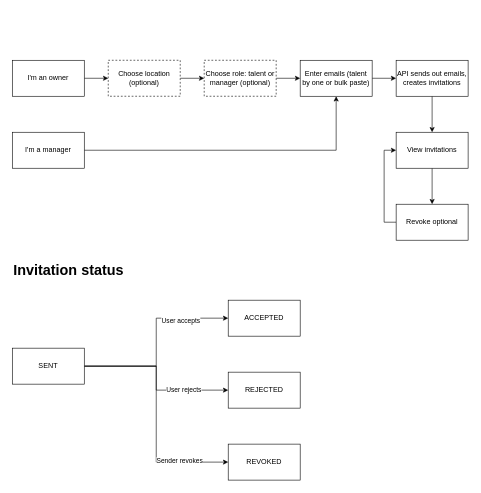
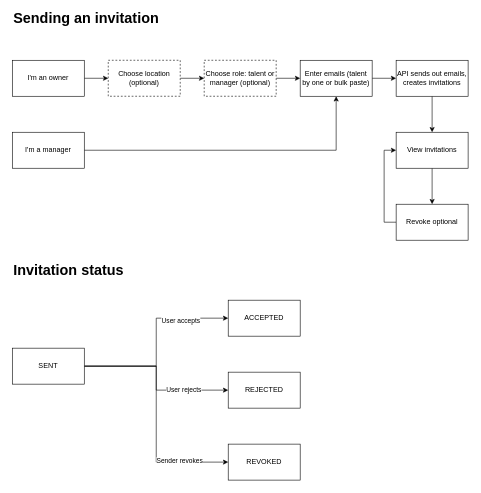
  <mxCell id="0" />
  <mxCell id="1" parent="0" />
  <mxCell id="2" style="edgeStyle=orthogonalEdgeStyle;rounded=0;orthogonalLoop=1;jettySize=auto;html=1;exitX=1;exitY=0.5;exitDx=0;exitDy=0;entryX=0;entryY=0.5;entryDx=0;entryDy=0;" edge="1" parent="1" source="3" target="7"><mxGeometry relative="1" as="geometry" /></mxCell>
  <mxCell id="3" value="I'm an owner" style="rounded=0;whiteSpace=wrap;html=1;" vertex="1" parent="1"><mxGeometry x="20" y="100" width="120" height="60" as="geometry" /></mxCell>
  <mxCell id="4" style="edgeStyle=orthogonalEdgeStyle;rounded=0;orthogonalLoop=1;jettySize=auto;html=1;entryX=0.5;entryY=1;entryDx=0;entryDy=0;" edge="1" parent="1" source="5" target="11"><mxGeometry relative="1" as="geometry" /></mxCell>
  <mxCell id="5" value="I'm a manager" style="rounded=0;whiteSpace=wrap;html=1;" vertex="1" parent="1"><mxGeometry x="20" y="220" width="120" height="60" as="geometry" /></mxCell>
  <mxCell id="6" style="edgeStyle=orthogonalEdgeStyle;rounded=0;orthogonalLoop=1;jettySize=auto;html=1;entryX=0;entryY=0.5;entryDx=0;entryDy=0;" edge="1" parent="1" source="7" target="9"><mxGeometry relative="1" as="geometry" /></mxCell>
  <mxCell id="7" value="Choose location (optional)" style="rounded=0;whiteSpace=wrap;html=1;dashed=1;" vertex="1" parent="1"><mxGeometry x="180" y="100" width="120" height="60" as="geometry" /></mxCell>
  <mxCell id="8" style="edgeStyle=orthogonalEdgeStyle;rounded=0;orthogonalLoop=1;jettySize=auto;html=1;entryX=0;entryY=0.5;entryDx=0;entryDy=0;" edge="1" parent="1" source="9" target="11"><mxGeometry relative="1" as="geometry" /></mxCell>
  <mxCell id="9" value="Choose role: talent or manager (optional)" style="rounded=0;whiteSpace=wrap;html=1;dashed=1;" vertex="1" parent="1"><mxGeometry x="340" y="100" width="120" height="60" as="geometry" /></mxCell>
  <mxCell id="10" style="edgeStyle=orthogonalEdgeStyle;rounded=0;orthogonalLoop=1;jettySize=auto;html=1;entryX=0;entryY=0.5;entryDx=0;entryDy=0;" edge="1" parent="1" source="11" target="13"><mxGeometry relative="1" as="geometry" /></mxCell>
  <mxCell id="11" value="Enter emails (talent by one or bulk paste)" style="rounded=0;whiteSpace=wrap;html=1;" vertex="1" parent="1"><mxGeometry x="500" y="100" width="120" height="60" as="geometry" /></mxCell>
  <mxCell id="12" style="edgeStyle=orthogonalEdgeStyle;rounded=0;orthogonalLoop=1;jettySize=auto;html=1;entryX=0.5;entryY=0;entryDx=0;entryDy=0;" edge="1" parent="1" source="13" target="15"><mxGeometry relative="1" as="geometry" /></mxCell>
  <mxCell id="13" value="API sends out emails, creates invitations" style="rounded=0;whiteSpace=wrap;html=1;" vertex="1" parent="1"><mxGeometry x="660" y="100" width="120" height="60" as="geometry" /></mxCell>
  <mxCell id="14" style="edgeStyle=orthogonalEdgeStyle;rounded=0;orthogonalLoop=1;jettySize=auto;html=1;entryX=0.5;entryY=0;entryDx=0;entryDy=0;" edge="1" parent="1" source="15" target="17"><mxGeometry relative="1" as="geometry" /></mxCell>
  <mxCell id="15" value="View invitations" style="rounded=0;whiteSpace=wrap;html=1;" vertex="1" parent="1"><mxGeometry x="660" y="220" width="120" height="60" as="geometry" /></mxCell>
  <mxCell id="16" style="edgeStyle=orthogonalEdgeStyle;rounded=0;orthogonalLoop=1;jettySize=auto;html=1;exitX=0;exitY=0.5;exitDx=0;exitDy=0;entryX=0;entryY=0.5;entryDx=0;entryDy=0;" edge="1" parent="1" source="17" target="15"><mxGeometry relative="1" as="geometry" /></mxCell>
  <mxCell id="17" value="Revoke optional" style="rounded=0;whiteSpace=wrap;html=1;" vertex="1" parent="1"><mxGeometry x="660" y="340" width="120" height="60" as="geometry" /></mxCell>
+ <mxCell id="18" value="&lt;h1&gt;Sending an invitation&lt;/h1&gt;" style="text;html=1;strokeColor=none;fillColor=none;align=left;verticalAlign=middle;whiteSpace=wrap;rounded=0;" vertex="1" parent="1"><mxGeometry x="20" y="20" width="290" height="20" as="geometry" /></mxCell>
  <mxCell id="19" value="&lt;h1&gt;Invitation status&lt;/h1&gt;" style="text;html=1;strokeColor=none;fillColor=none;align=left;verticalAlign=middle;whiteSpace=wrap;rounded=0;" vertex="1" parent="1"><mxGeometry x="20" y="440" width="290" height="20" as="geometry" /></mxCell>
  <mxCell id="20" style="edgeStyle=orthogonalEdgeStyle;rounded=0;orthogonalLoop=1;jettySize=auto;html=1;entryX=0;entryY=0.5;entryDx=0;entryDy=0;" edge="1" parent="1" source="26" target="27"><mxGeometry relative="1" as="geometry" /></mxCell>
  <mxCell id="21" value="User accepts" style="edgeLabel;html=1;align=center;verticalAlign=middle;resizable=0;points=[];" vertex="1" connectable="0" parent="20"><mxGeometry x="0.498" y="-3" relative="1" as="geometry"><mxPoint as="offset" /></mxGeometry></mxCell>
  <mxCell id="22" style="edgeStyle=orthogonalEdgeStyle;rounded=0;orthogonalLoop=1;jettySize=auto;html=1;entryX=0;entryY=0.5;entryDx=0;entryDy=0;" edge="1" parent="1" source="26" target="28"><mxGeometry relative="1" as="geometry" /></mxCell>
  <mxCell id="23" value="User rejects" style="edgeLabel;html=1;align=center;verticalAlign=middle;resizable=0;points=[];" vertex="1" connectable="0" parent="22"><mxGeometry x="0.465" y="1" relative="1" as="geometry"><mxPoint as="offset" /></mxGeometry></mxCell>
  <mxCell id="24" style="edgeStyle=orthogonalEdgeStyle;rounded=0;orthogonalLoop=1;jettySize=auto;html=1;entryX=0;entryY=0.5;entryDx=0;entryDy=0;" edge="1" parent="1" source="26" target="29"><mxGeometry relative="1" as="geometry" /></mxCell>
  <mxCell id="25" value="Sender revokes" style="edgeLabel;html=1;align=center;verticalAlign=middle;resizable=0;points=[];" vertex="1" connectable="0" parent="24"><mxGeometry x="0.59" y="3" relative="1" as="geometry"><mxPoint as="offset" /></mxGeometry></mxCell>
  <mxCell id="26" value="SENT" style="rounded=0;whiteSpace=wrap;html=1;align=center;" vertex="1" parent="1"><mxGeometry x="20" y="580" width="120" height="60" as="geometry" /></mxCell>
  <mxCell id="27" value="&lt;div&gt;&lt;span&gt;ACCEPTED&lt;/span&gt;&lt;/div&gt;" style="rounded=0;whiteSpace=wrap;html=1;align=center;" vertex="1" parent="1"><mxGeometry x="380" y="500" width="120" height="60" as="geometry" /></mxCell>
  <mxCell id="28" value="REJECTED" style="rounded=0;whiteSpace=wrap;html=1;align=center;" vertex="1" parent="1"><mxGeometry x="380" y="620" width="120" height="60" as="geometry" /></mxCell>
  <mxCell id="29" value="REVOKED" style="rounded=0;whiteSpace=wrap;html=1;align=center;" vertex="1" parent="1"><mxGeometry x="380" y="740" width="120" height="60" as="geometry" /></mxCell>
